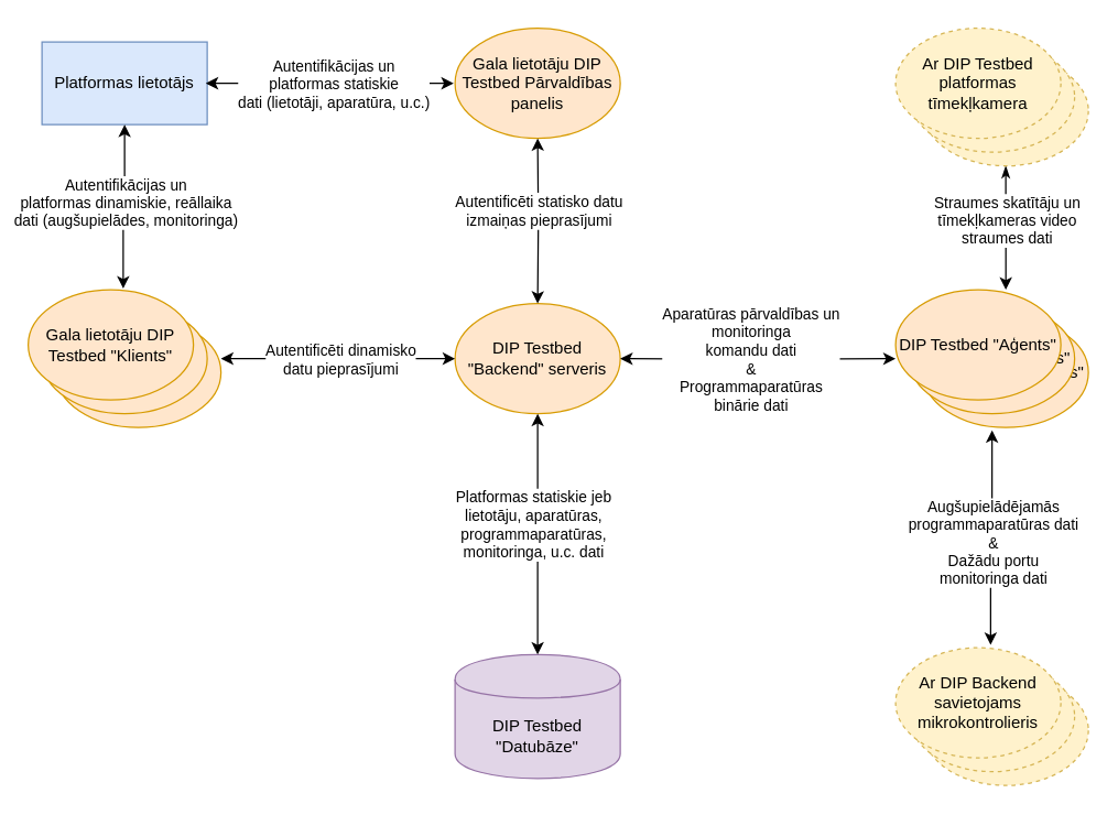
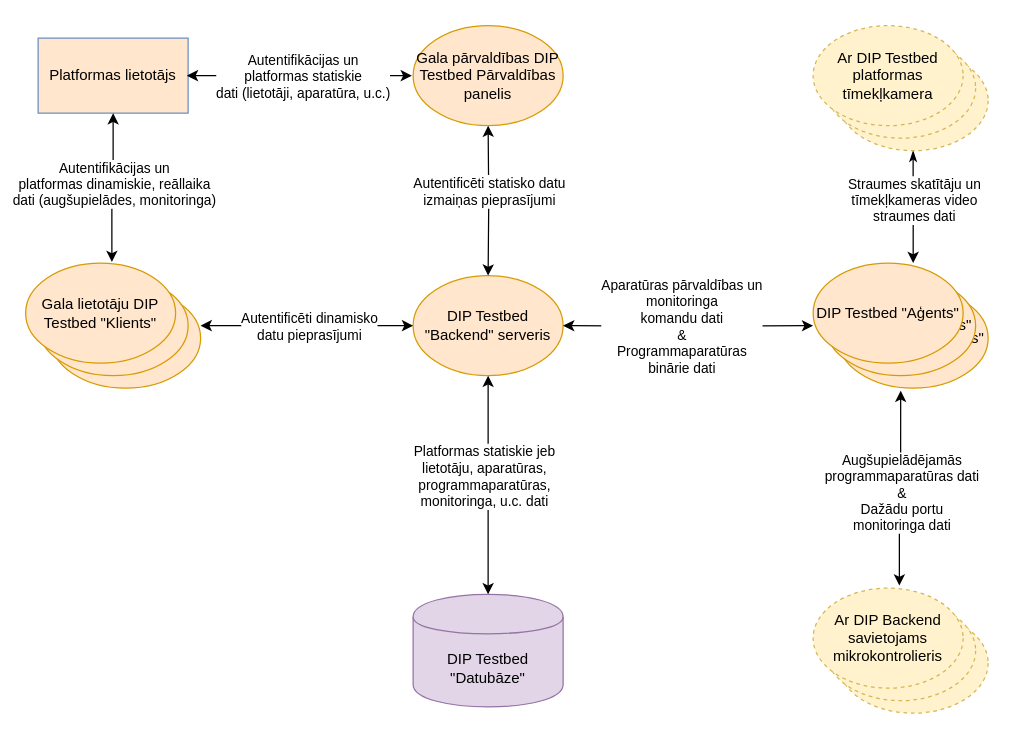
  <mxCell id="0" />
  <mxCell id="1" parent="0" />
  <mxCell id="2" value="Gala lietotāju DIP Testbed &quot;Klients&quot;" style="ellipse;whiteSpace=wrap;html=1;fillColor=#ffe6cc;strokeColor=#d79b00;" parent="1" vertex="1"><mxGeometry x="40" y="230" width="120" height="80" as="geometry" /></mxCell>
  <mxCell id="3" value="DIP Testbed &quot;Backend&quot; serveris" style="ellipse;whiteSpace=wrap;html=1;fillColor=#ffe6cc;strokeColor=#d79b00;" parent="1" vertex="1"><mxGeometry x="330" y="220" width="120" height="80" as="geometry" /></mxCell>
- <mxCell id="4" value="Platformas lietotājs" style="rounded=0;whiteSpace=wrap;html=1;shadow=0;fillColor=#dae8fc;strokeColor=#6c8ebf;" parent="1" vertex="1"><mxGeometry x="30" y="30" width="120" height="60" as="geometry" /></mxCell>
+ <mxCell id="4" value="Platformas lietotājs" style="rounded=0;whiteSpace=wrap;html=1;shadow=0;fillColor=#ffe6cc;strokeColor=#6c8ebf;" parent="1" vertex="1"><mxGeometry x="30" y="30" width="120" height="60" as="geometry" /></mxCell>
  <mxCell id="5" value="Gala lietotāju DIP Testbed &quot;Klients&quot;" style="ellipse;whiteSpace=wrap;html=1;fillColor=#ffe6cc;strokeColor=#d79b00;" parent="1" vertex="1"><mxGeometry x="30" y="220" width="120" height="80" as="geometry" /></mxCell>
  <mxCell id="6" value="DIP Testbed &quot;Datubāze&quot;" style="shape=cylinder;whiteSpace=wrap;html=1;boundedLbl=1;backgroundOutline=1;shadow=0;glass=0;fillColor=#e1d5e7;strokeColor=#9673a6;" parent="1" vertex="1"><mxGeometry x="330" y="475" width="120" height="90" as="geometry" /></mxCell>
  <mxCell id="7" style="edgeStyle=orthogonalEdgeStyle;rounded=0;orthogonalLoop=1;jettySize=auto;html=1;exitX=0.5;exitY=1;exitDx=0;exitDy=0;strokeColor=default;startArrow=classic;startFill=1;entryX=0.575;entryY=-0.012;entryDx=0;entryDy=0;entryPerimeter=0;" parent="1" source="4" target="23" edge="1"><mxGeometry relative="1" as="geometry"><mxPoint x="290" y="90" as="sourcePoint" /><mxPoint x="90" y="210" as="targetPoint" /></mxGeometry></mxCell>
  <mxCell id="8" value="&lt;font face=&quot;helvetica&quot;&gt;Autentifikācijas un &lt;br&gt;platformas dinamiskie, reāllaika&lt;br&gt;dati (augšupielādes, monitoringa)&lt;/font&gt;" style="edgeLabel;html=1;align=center;verticalAlign=middle;resizable=0;points=[];" parent="7" vertex="1" connectable="0"><mxGeometry x="-0.2" y="1" relative="1" as="geometry"><mxPoint x="-1" y="8" as="offset" /></mxGeometry></mxCell>
  <mxCell id="9" style="edgeStyle=orthogonalEdgeStyle;rounded=0;orthogonalLoop=1;jettySize=auto;html=1;exitX=0;exitY=0.5;exitDx=0;exitDy=0;strokeColor=default;startArrow=classic;startFill=1;" parent="1" source="3" edge="1"><mxGeometry relative="1" as="geometry"><mxPoint x="180" y="100" as="sourcePoint" /><mxPoint x="160" y="260" as="targetPoint" /></mxGeometry></mxCell>
  <mxCell id="10" value="Autentificēti dinamisko &lt;br&gt;datu pieprasījumi" style="edgeLabel;html=1;align=center;verticalAlign=middle;resizable=0;points=[];" parent="9" vertex="1" connectable="0"><mxGeometry x="0.188" y="-4" relative="1" as="geometry"><mxPoint x="17" y="4" as="offset" /></mxGeometry></mxCell>
  <mxCell id="11" style="edgeStyle=orthogonalEdgeStyle;rounded=0;orthogonalLoop=1;jettySize=auto;html=1;strokeColor=default;startArrow=classic;startFill=1;entryX=1;entryY=0.5;entryDx=0;entryDy=0;" parent="1" target="3" edge="1"><mxGeometry relative="1" as="geometry"><mxPoint x="650" y="260" as="sourcePoint" /><mxPoint x="450" y="310" as="targetPoint" /></mxGeometry></mxCell>
  <mxCell id="12" value="Aparatūras pārvaldības un&lt;br&gt;monitoringa&lt;br&gt;komandu dati&lt;br&gt;&amp;amp;&lt;br&gt;Programmaparatūras &lt;br&gt;binārie dati" style="edgeLabel;html=1;align=center;verticalAlign=middle;resizable=0;points=[];" parent="11" vertex="1" connectable="0"><mxGeometry x="-0.175" relative="1" as="geometry"><mxPoint x="-23" as="offset" /></mxGeometry></mxCell>
  <mxCell id="13" style="edgeStyle=orthogonalEdgeStyle;rounded=0;orthogonalLoop=1;jettySize=auto;html=1;exitX=0.417;exitY=1.025;exitDx=0;exitDy=0;strokeColor=default;startArrow=classic;startFill=1;entryX=0.575;entryY=-0.025;entryDx=0;entryDy=0;exitPerimeter=0;entryPerimeter=0;" parent="1" source="20" target="28" edge="1"><mxGeometry relative="1" as="geometry"><mxPoint x="670" y="270" as="sourcePoint" /><mxPoint x="580" y="270" as="targetPoint" /></mxGeometry></mxCell>
  <mxCell id="14" value="Augšupielādējamās&lt;br&gt;programmaparatūras dati&lt;br&gt;&amp;amp;&lt;br&gt;Dažādu portu &lt;br&gt;monitoringa dati" style="edgeLabel;html=1;align=center;verticalAlign=middle;resizable=0;points=[];" parent="13" vertex="1" connectable="0"><mxGeometry x="-0.278" y="-1" relative="1" as="geometry"><mxPoint x="1" y="25" as="offset" /></mxGeometry></mxCell>
  <mxCell id="15" style="edgeStyle=orthogonalEdgeStyle;rounded=0;orthogonalLoop=1;jettySize=auto;html=1;exitX=0.5;exitY=0;exitDx=0;exitDy=0;strokeColor=default;startArrow=classic;startFill=1;entryX=0.5;entryY=1;entryDx=0;entryDy=0;" parent="1" source="6" target="3" edge="1"><mxGeometry relative="1" as="geometry"><mxPoint x="550" y="270" as="sourcePoint" /><mxPoint x="460" y="270" as="targetPoint" /></mxGeometry></mxCell>
  <mxCell id="16" value="Platformas statiskie jeb&lt;br&gt;lietotāju, aparatūras, &lt;br&gt;programmaparatūras, &lt;br&gt;monitoringa, u.c. dati" style="edgeLabel;html=1;align=center;verticalAlign=middle;resizable=0;points=[];" parent="15" vertex="1" connectable="0"><mxGeometry x="0.383" y="4" relative="1" as="geometry"><mxPoint y="26" as="offset" /></mxGeometry></mxCell>
- <mxCell id="17" value="Gala lietotāju DIP Testbed Pārvaldības panelis" style="ellipse;whiteSpace=wrap;html=1;fillColor=#ffe6cc;strokeColor=#d79b00;" parent="1" vertex="1"><mxGeometry x="330" y="20" width="120" height="80" as="geometry" /></mxCell>
+ <mxCell id="17" value="Gala pārvaldības DIP Testbed Pārvaldības panelis" style="ellipse;whiteSpace=wrap;html=1;fillColor=#ffe6cc;strokeColor=#d79b00;" parent="1" vertex="1"><mxGeometry x="330" y="20" width="120" height="80" as="geometry" /></mxCell>
  <mxCell id="18" style="edgeStyle=orthogonalEdgeStyle;rounded=0;orthogonalLoop=1;jettySize=auto;html=1;strokeColor=default;startArrow=classic;startFill=1;entryX=0.5;entryY=1;entryDx=0;entryDy=0;" parent="1" target="17" edge="1"><mxGeometry relative="1" as="geometry"><mxPoint x="390" y="220" as="sourcePoint" /><mxPoint x="160" y="270" as="targetPoint" /></mxGeometry></mxCell>
  <mxCell id="19" value="Autentificēti statisko datu&lt;br&gt;izmaiņas pieprasījumi" style="edgeLabel;html=1;align=center;verticalAlign=middle;resizable=0;points=[];" parent="18" vertex="1" connectable="0"><mxGeometry x="0.188" y="-4" relative="1" as="geometry"><mxPoint x="-4" y="4" as="offset" /></mxGeometry></mxCell>
  <mxCell id="20" value="DIP Testbed &quot;Aģents&quot;" style="ellipse;whiteSpace=wrap;html=1;fillColor=#ffe6cc;strokeColor=#d79b00;" parent="1" vertex="1"><mxGeometry x="670" y="230" width="120" height="80" as="geometry" /></mxCell>
  <mxCell id="21" style="edgeStyle=orthogonalEdgeStyle;rounded=0;orthogonalLoop=1;jettySize=auto;html=1;strokeColor=default;startArrow=classic;startFill=1;entryX=1;entryY=0.5;entryDx=0;entryDy=0;exitX=0;exitY=0.5;exitDx=0;exitDy=0;" parent="1" edge="1"><mxGeometry relative="1" as="geometry"><mxPoint x="329" y="60" as="sourcePoint" /><mxPoint x="149" y="60" as="targetPoint" /></mxGeometry></mxCell>
  <mxCell id="22" value="Autentifikācijas un &lt;br&gt;platformas statiskie&lt;br&gt;dati (lietotāji, aparatūra, u.c.)" style="edgeLabel;html=1;align=center;verticalAlign=middle;resizable=0;points=[];" parent="21" vertex="1" connectable="0"><mxGeometry x="0.188" y="-4" relative="1" as="geometry"><mxPoint x="19" y="4" as="offset" /></mxGeometry></mxCell>
  <mxCell id="23" value="Gala lietotāju DIP Testbed &quot;Klients&quot;" style="ellipse;whiteSpace=wrap;html=1;fillColor=#ffe6cc;strokeColor=#d79b00;" parent="1" vertex="1"><mxGeometry x="20" y="210" width="120" height="80" as="geometry" /></mxCell>
  <mxCell id="24" value="DIP Testbed &quot;Aģents&quot;" style="ellipse;whiteSpace=wrap;html=1;fillColor=#ffe6cc;strokeColor=#d79b00;" parent="1" vertex="1"><mxGeometry x="660" y="220" width="120" height="80" as="geometry" /></mxCell>
  <mxCell id="25" value="DIP Testbed &quot;Aģents&quot;" style="ellipse;whiteSpace=wrap;html=1;fillColor=#ffe6cc;strokeColor=#d79b00;" parent="1" vertex="1"><mxGeometry x="650" y="210" width="120" height="80" as="geometry" /></mxCell>
  <mxCell id="26" value="" style="ellipse;whiteSpace=wrap;html=1;dashed=1;fillColor=#fff2cc;strokeColor=#d6b656;" parent="1" vertex="1"><mxGeometry x="670" y="490" width="120" height="80" as="geometry" /></mxCell>
  <mxCell id="27" value="" style="ellipse;whiteSpace=wrap;html=1;dashed=1;fillColor=#fff2cc;strokeColor=#d6b656;" parent="1" vertex="1"><mxGeometry x="660" y="480" width="120" height="80" as="geometry" /></mxCell>
  <mxCell id="28" value="Ar DIP Backend savietojams mikrokontrolieris" style="ellipse;whiteSpace=wrap;html=1;dashed=1;fillColor=#fff2cc;strokeColor=#d6b656;" parent="1" vertex="1"><mxGeometry x="650" y="470" width="120" height="80" as="geometry" /></mxCell>
  <mxCell id="29" style="edgeStyle=orthogonalEdgeStyle;rounded=0;orthogonalLoop=1;jettySize=auto;html=1;exitX=0.5;exitY=1;exitDx=0;exitDy=0;entryX=0.667;entryY=0;entryDx=0;entryDy=0;entryPerimeter=0;startArrow=classicThin;startFill=1;" edge="1" parent="1" source="31" target="25"><mxGeometry relative="1" as="geometry" /></mxCell>
  <mxCell id="30" value="Straumes skatītāju un&lt;br&gt;tīmekļkameras video&lt;br&gt;straumes dati" style="edgeLabel;html=1;align=center;verticalAlign=middle;resizable=0;points=[];" vertex="1" connectable="0" parent="29"><mxGeometry x="-0.267" y="1" relative="1" as="geometry"><mxPoint x="-1" y="7" as="offset" /></mxGeometry></mxCell>
  <mxCell id="31" value="" style="ellipse;whiteSpace=wrap;html=1;dashed=1;fillColor=#fff2cc;strokeColor=#d6b656;" vertex="1" parent="1"><mxGeometry x="670" y="40" width="120" height="80" as="geometry" /></mxCell>
  <mxCell id="32" value="" style="ellipse;whiteSpace=wrap;html=1;dashed=1;fillColor=#fff2cc;strokeColor=#d6b656;" vertex="1" parent="1"><mxGeometry x="660" y="30" width="120" height="80" as="geometry" /></mxCell>
  <mxCell id="33" value="Ar DIP Testbed platformas tīmekļkamera" style="ellipse;whiteSpace=wrap;html=1;dashed=1;fillColor=#fff2cc;strokeColor=#d6b656;" vertex="1" parent="1"><mxGeometry x="650" y="20" width="120" height="80" as="geometry" /></mxCell>
